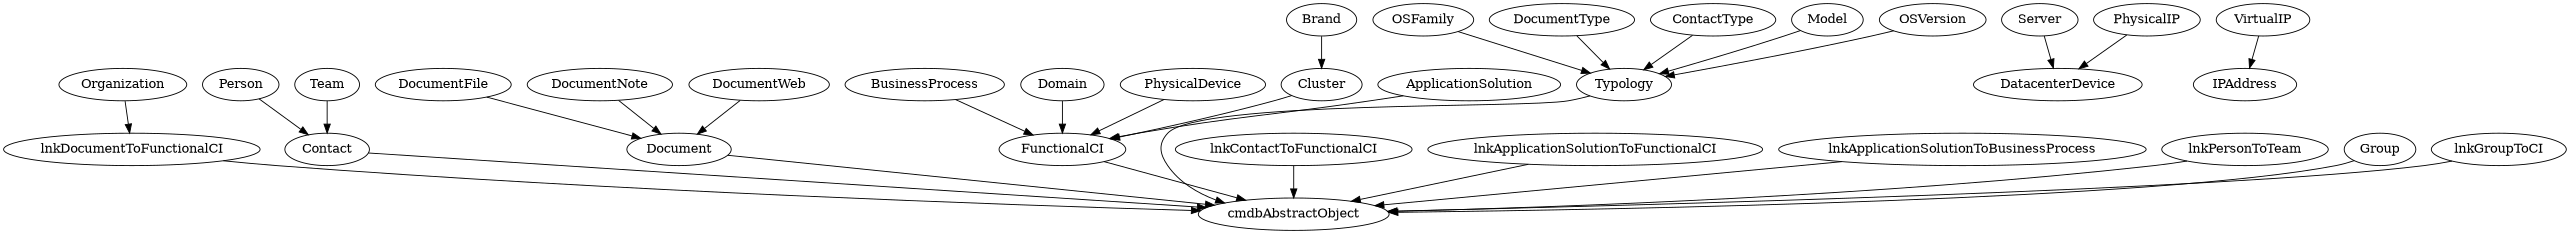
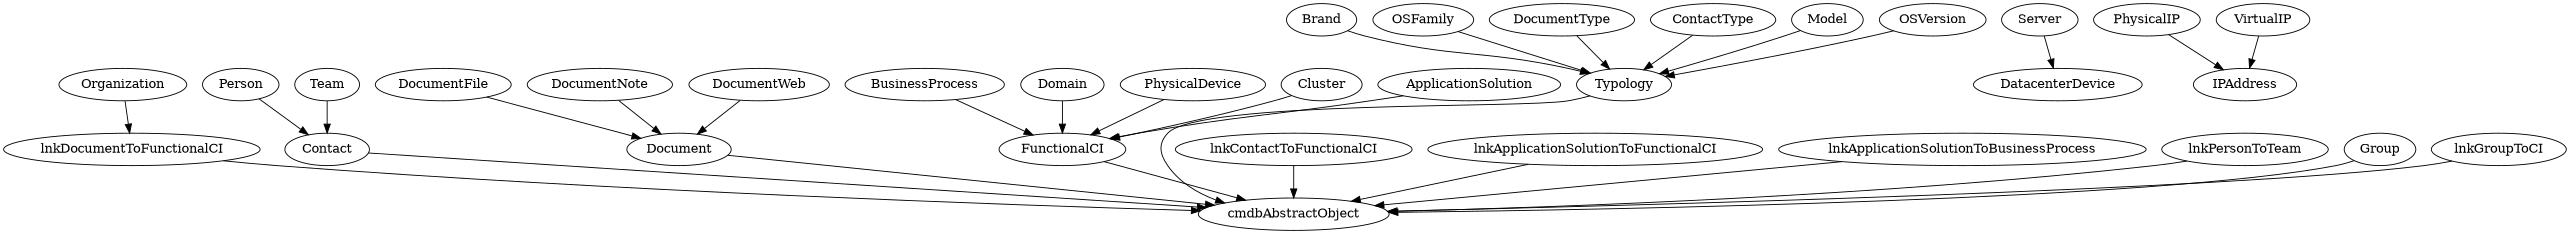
  digraph {
    rankdir=TB
    Organization
    lnkDocumentToFunctionalCI
    Contact
    cmdbAbstractObject
    Person
    Team
    Document
    DocumentFile
    DocumentNote
    DocumentWeb
    FunctionalCI
    PhysicalDevice
    Server
    DatacenterDevice
    ApplicationSolution
    BusinessProcess
    Typology
    OSVersion
    OSFamily
    DocumentType
    ContactType
    Brand
    Model
    lnkContactToFunctionalCI
    lnkApplicationSolutionToFunctionalCI
    lnkApplicationSolutionToBusinessProcess
    lnkPersonToTeam
    Group
    lnkGroupToCI
    PhysicalIP
    IPAddress
    VirtualIP
    Domain
    Cluster
    Organization -> lnkDocumentToFunctionalCI
    lnkDocumentToFunctionalCI -> cmdbAbstractObject
    Contact -> cmdbAbstractObject
    Person -> Contact
    Team -> Contact
    Document -> cmdbAbstractObject
    DocumentFile -> Document
    DocumentNote -> Document
    DocumentWeb -> Document
    FunctionalCI -> cmdbAbstractObject
    PhysicalDevice -> FunctionalCI
    Server -> DatacenterDevice
    ApplicationSolution -> FunctionalCI
    BusinessProcess -> FunctionalCI
    Typology -> cmdbAbstractObject
    OSVersion -> Typology
    OSFamily -> Typology
    DocumentType -> Typology
    ContactType -> Typology
-   Brand -> Cluster
+   Brand -> Typology
    Model -> Typology
    lnkContactToFunctionalCI -> cmdbAbstractObject
    lnkApplicationSolutionToFunctionalCI -> cmdbAbstractObject
    lnkApplicationSolutionToBusinessProcess -> cmdbAbstractObject
    lnkPersonToTeam -> cmdbAbstractObject
    Group -> cmdbAbstractObject
    lnkGroupToCI -> cmdbAbstractObject
-   PhysicalIP -> DatacenterDevice
+   PhysicalIP -> IPAddress
    VirtualIP -> IPAddress
    Domain -> FunctionalCI
    Cluster -> FunctionalCI
  }
